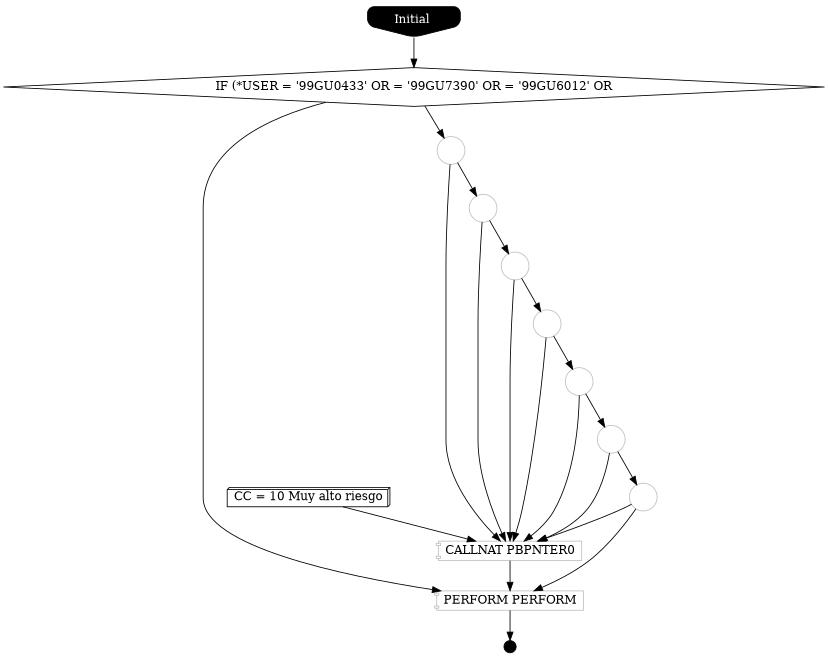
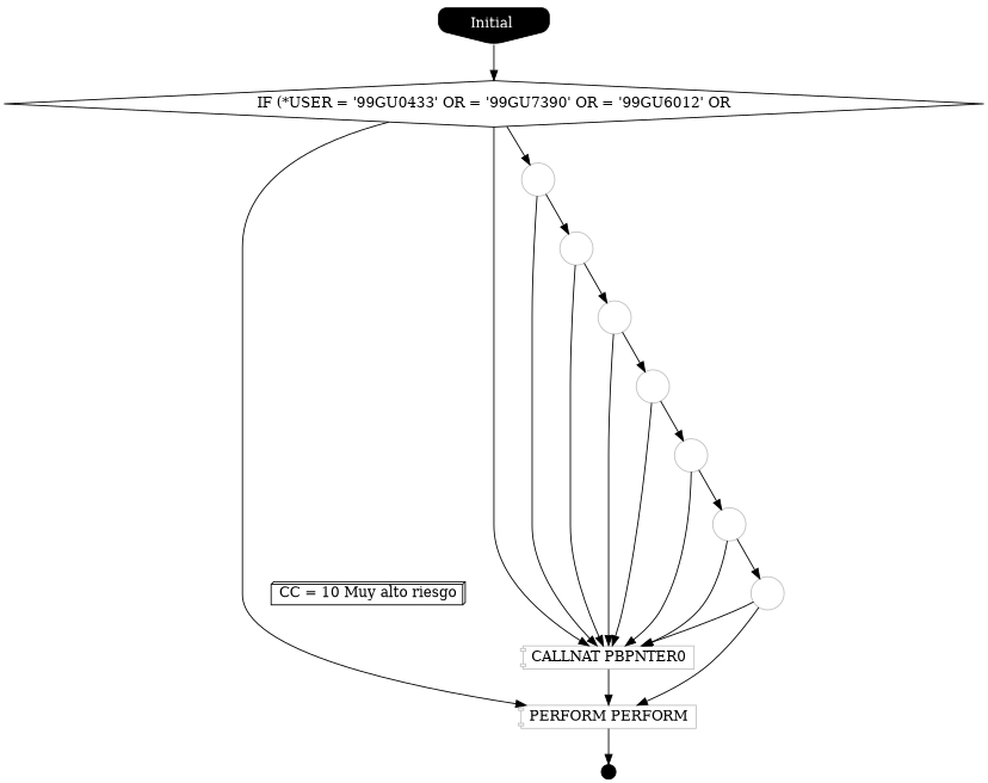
  digraph {
    beautify=true
    node [color=grey fillcolor=white fontcolor=black shape=circle]
    edge [color=black]
    n1 [color=black height=.2 label="CC = 10 Muy alto riesgo" shape=box3d style="rounded, filled" width=.2]
    n2 [color=black height=.2 label="IF (*USER = '99GU0433' OR = '99GU7390' OR = '99GU6012' OR" shape=diamond width=.2]
    n3 [height=.2 label="PERFORM PERFORM" shape=component style="rounded, filled" width=.2]
    n4 [height=.2 label="CALLNAT PBPNTER0" shape=component style="rounded, filled" width=.2]
    n5 [height=.2 label=" " width=.2]
    n6 [color=black fillcolor=black height=.2 label=" " shape=point style=rounded width=.2]
    n7 [height=.2 label=" " width=.2]
    n8 [color=black fillcolor=black fontcolor=white height=.2 label="Initial " shape=invhouse style="rounded, filled" width=.2]
    n9 [height=.2 label=" " width=.2]
    n10 [height=.2 label=" " width=.2]
    n11 [height=.2 label=" " width=.2]
    n12 [height=.2 label=" " width=.2]
    n13 [height=.2 label=" " width=.2]
    n2 -> n3
-   n1 -> n4
+   n2 -> n4
    n2 -> n5
    n3 -> n6
    n4 -> n3
    n5 -> n4
    n5 -> n7
    n7 -> n4
    n7 -> n9
    n8 -> n2
    n9 -> n4
    n9 -> n10
    n10 -> n4
    n10 -> n11
    n11 -> n4
    n11 -> n12
    n12 -> n4
    n12 -> n13
    n13 -> n3
    n13 -> n4
  }
